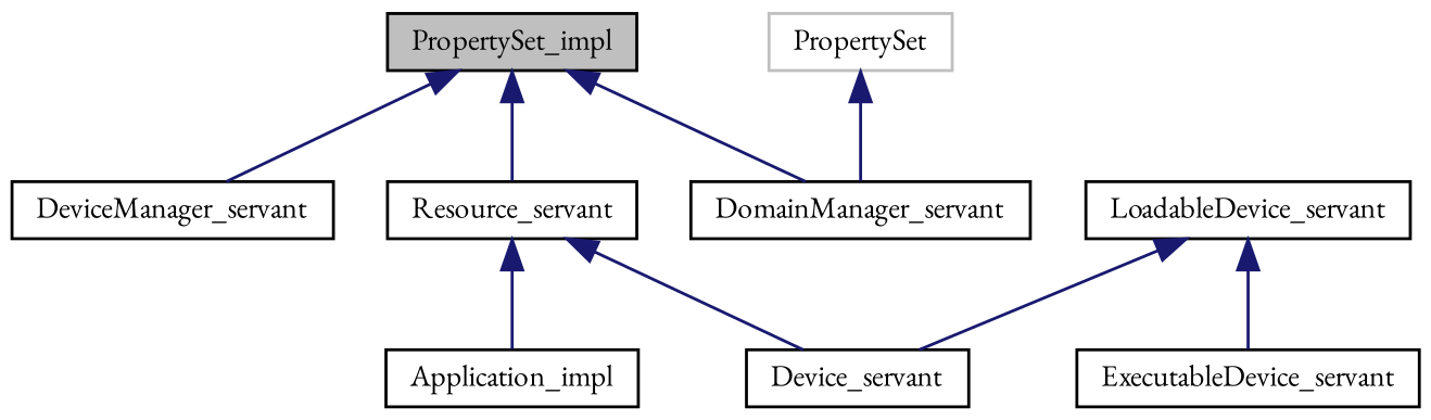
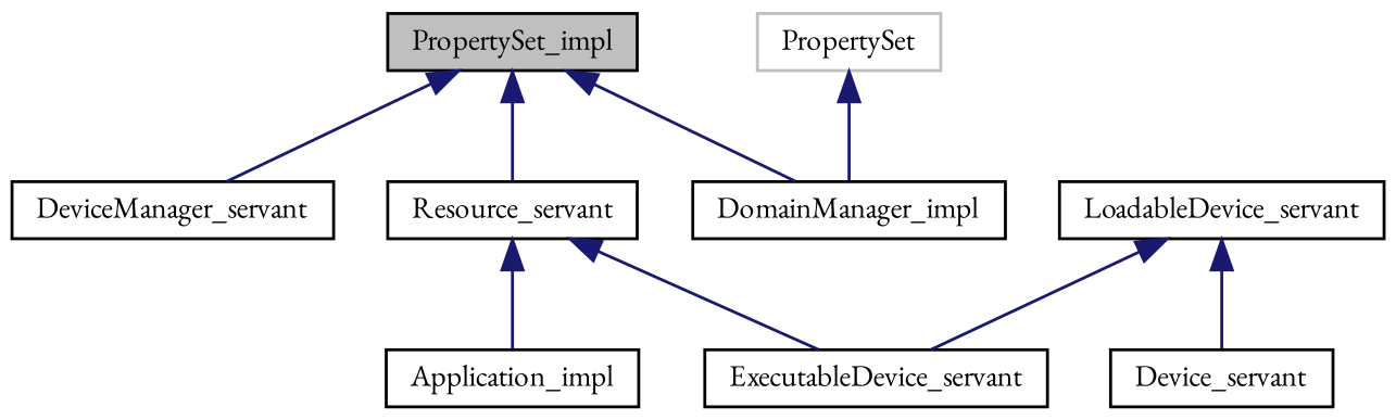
  digraph {
    fontname="EB Garamond"
    node [color=black fillcolor=white fontname="EB Garamond" fontsize=10 shape=record style=filled]
    edge [color=midnightblue dir=back fontname="EB Garamond" fontsize=10 labelfontname=Helvetica labelfontsize=10 style=solid]
    n1 [fillcolor=grey75 fontcolor=black height=0.2 label=PropertySet_impl width=0.4]
    n2 [height=0.2 label=DeviceManager_servant width=0.4]
-   n3 [height=0.2 label=DomainManager_servant width=0.4]
+   n3 [height=0.2 label=DomainManager_impl width=0.4]
    n4 [height=0.2 label=Resource_servant width=0.4]
    n5 [height=0.2 label=Application_impl width=0.4]
    n6 [height=0.2 label=Device_servant width=0.4]
    n7 [color=grey75 height=0.2 label=PropertySet width=0.4]
    n8 [height=0.2 label=LoadableDevice_servant width=0.4]
    n9 [height=0.2 label=ExecutableDevice_servant width=0.4]
    n1 -> n2
    n1 -> n3
    n1 -> n4
    n4 -> n5
-   n4 -> n6
+   n4 -> n9
    n7 -> n3
    n8 -> n6
    n8 -> n9
  }
